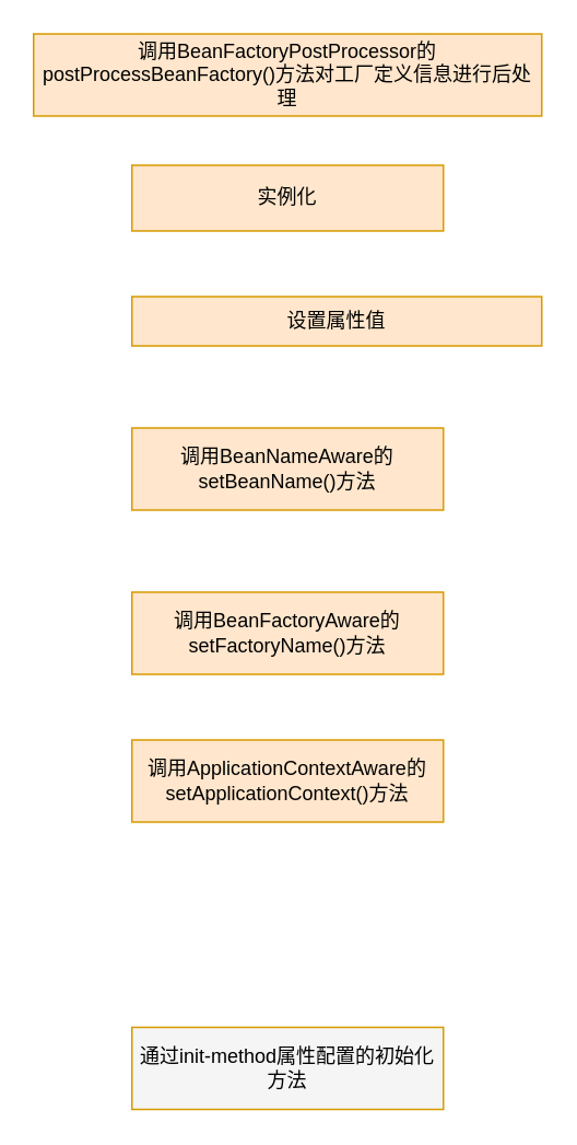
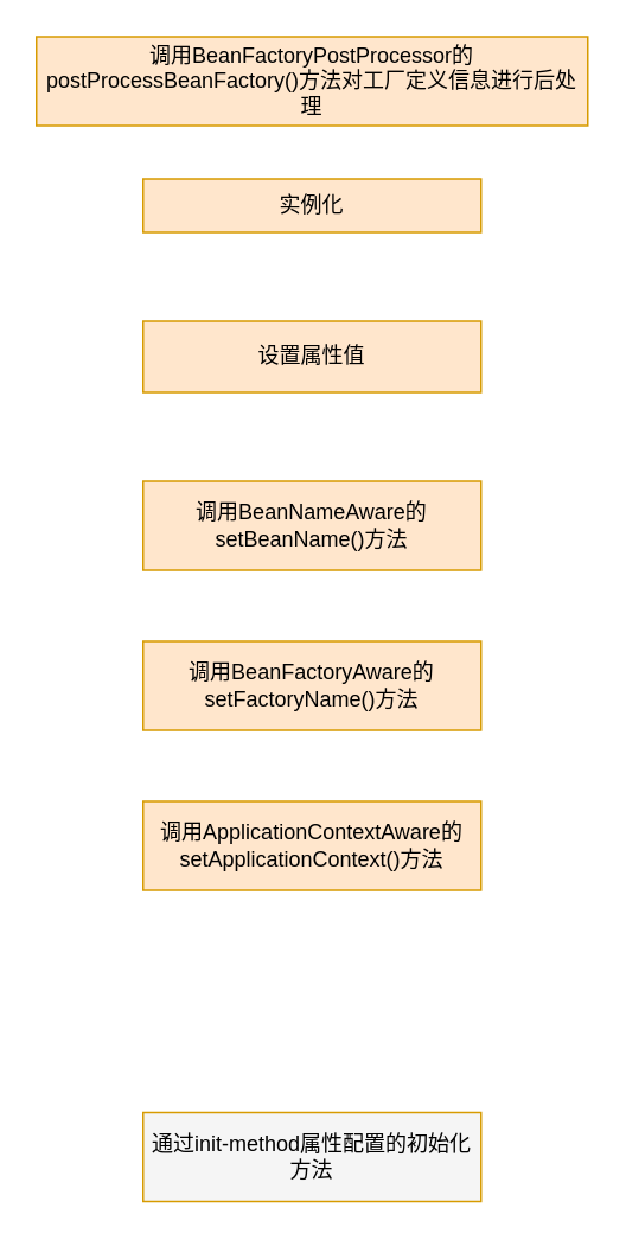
  <mxCell id="0" />
  <mxCell id="1" parent="0" />
- <mxCell id="2" value="实例化" style="rounded=0;whiteSpace=wrap;html=1;fillColor=#ffe6cc;strokeColor=#d79b00;" vertex="1" parent="1"><mxGeometry x="80" y="100" width="190" height="40" as="geometry" /></mxCell>
- <mxCell id="3" value="设置属性值" style="rounded=0;whiteSpace=wrap;html=1;fillColor=#ffe6cc;strokeColor=#d79b00;" vertex="1" parent="1"><mxGeometry x="80" y="180" width="250" height="30" as="geometry" /></mxCell>
- <mxCell id="4" value="调用BeanNameAware的setBeanName()方法" style="rounded=0;whiteSpace=wrap;html=1;fillColor=#ffe6cc;strokeColor=#d79b00;" vertex="1" parent="1"><mxGeometry x="80" y="260" width="190" height="50" as="geometry" /></mxCell>
+ <mxCell id="2" value="实例化" style="rounded=0;whiteSpace=wrap;html=1;fillColor=#ffe6cc;strokeColor=#d79b00;" vertex="1" parent="1"><mxGeometry x="80" y="100" width="190" height="30" as="geometry" /></mxCell>
+ <mxCell id="3" value="设置属性值" style="rounded=0;whiteSpace=wrap;html=1;fillColor=#ffe6cc;strokeColor=#d79b00;" vertex="1" parent="1"><mxGeometry x="80" y="180" width="190" height="40" as="geometry" /></mxCell>
+ <mxCell id="4" value="调用BeanNameAware的setBeanName()方法" style="rounded=0;whiteSpace=wrap;html=1;fillColor=#ffe6cc;strokeColor=#d79b00;" vertex="1" parent="1"><mxGeometry x="80" y="270" width="190" height="50" as="geometry" /></mxCell>
  <mxCell id="5" value="调用BeanFactoryAware的setFactoryName()方法" style="rounded=0;whiteSpace=wrap;html=1;fillColor=#ffe6cc;strokeColor=#d79b00;" vertex="1" parent="1"><mxGeometry x="80" y="360" width="190" height="50" as="geometry" /></mxCell>
  <mxCell id="6" value="通过init-method属性配置的初始化方法" style="rounded=0;whiteSpace=wrap;html=1;fillColor=#f5f5f5;strokeColor=#d79b00;" vertex="1" parent="1"><mxGeometry x="80" y="625" width="190" height="50" as="geometry" /></mxCell>
  <mxCell id="7" value="调用ApplicationContextAware的setApplicationContext()方法" style="rounded=0;whiteSpace=wrap;html=1;fillColor=#ffe6cc;strokeColor=#d79b00;" vertex="1" parent="1"><mxGeometry x="80" y="450" width="190" height="50" as="geometry" /></mxCell>
  <mxCell id="8" value="调用BeanFactoryPostProcessor的postProcessBeanFactory()方法对工厂定义信息进行后处理" style="rounded=0;whiteSpace=wrap;html=1;fillColor=#ffe6cc;strokeColor=#d79b00;" vertex="1" parent="1"><mxGeometry x="20" y="20" width="310" height="50" as="geometry" /></mxCell>
